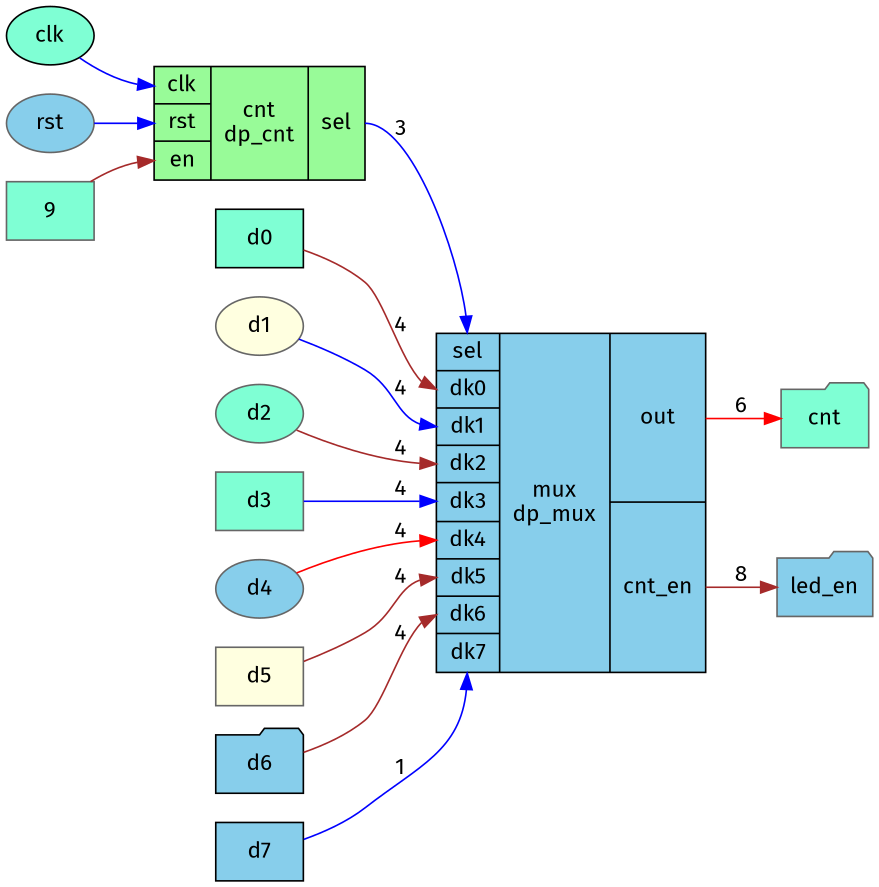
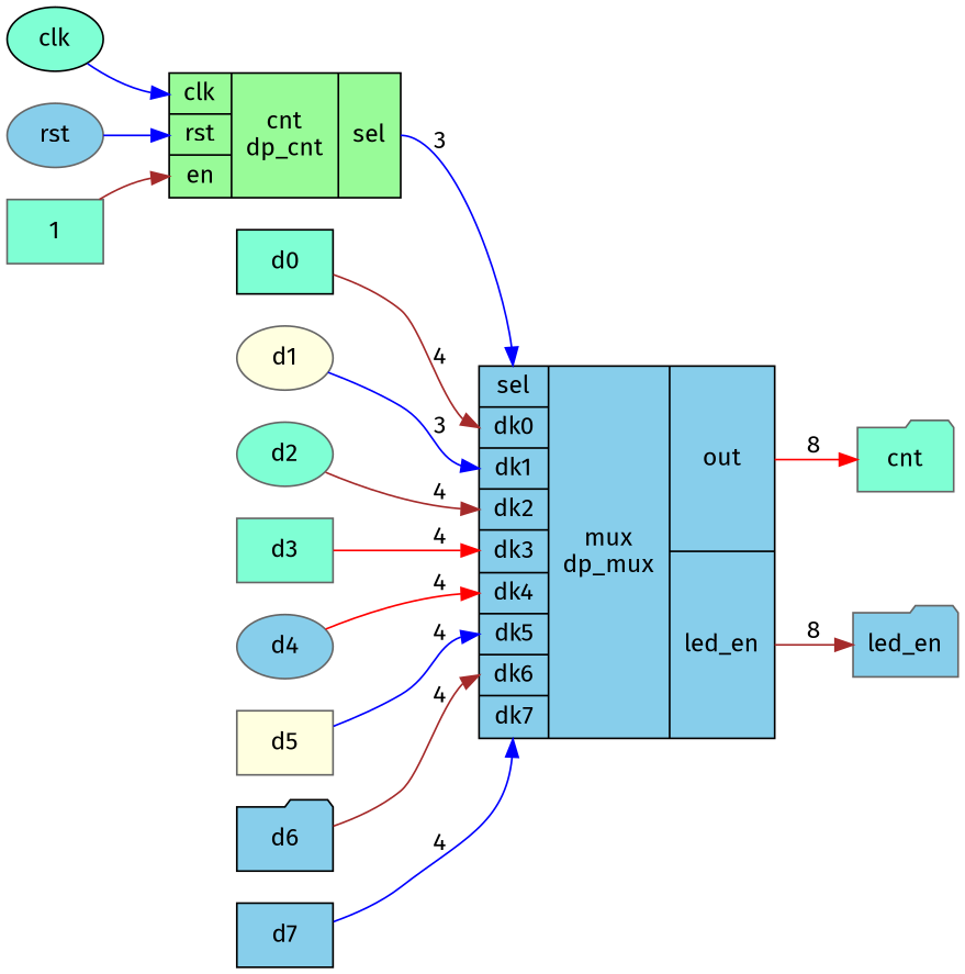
  digraph {
    fontname="Fira Sans"
    rankdir=LR
    node [color=gray40 fillcolor=aquamarine fontname="Fira Sans" shape=ellipse style=filled]
    edge [color=blue fontname="Fira Sans"]
    n1 [color=black label=clk]
    n2 [color=black fillcolor=palegreen label="{{<c0> clk | <c1> rst | <c2> en}|cnt\ndp_cnt|{<n0> sel}}" shape=record]
-   n3 [color=black fillcolor=skyblue label="{{<m0> sel| <m1> dk0 | <m2> dk1 | <m3> dk2 | <m4> dk3 | <m5> dk4 | <m6> dk5 | <m7> dk6 | <m8> dk7}|mux\ndp_mux|{<u0> out | <u1> cnt_en}}" shape=record]
+   n3 [color=black fillcolor=skyblue label="{{<m0> sel| <m1> dk0 | <m2> dk1 | <m3> dk2 | <m4> dk3 | <m5> dk4 | <m6> dk5 | <m7> dk6 | <m8> dk7}|mux\ndp_mux|{<u0> out | <u1> led_en}}" shape=record]
    n4 [fillcolor=skyblue label=rst]
    n5 [color=black label=d0 shape=box]
    n6 [label=cnt shape=folder]
    n7 [fillcolor=skyblue label=led_en shape=folder]
    n8 [fillcolor=lightyellow label=d1]
    n9 [label=d2]
    n10 [label=d3 shape=box]
    n11 [fillcolor=skyblue label=d4]
    n12 [fillcolor=lightyellow label=d5 shape=box]
    n13 [color=black fillcolor=skyblue label=d6 shape=folder]
    n14 [color=black fillcolor=skyblue label=d7 shape=box]
-   1 [shape=box label=9]
+   1 [shape=box]
    n1 -> n2 [headport=c0]
    n2 -> n3 [headport=m0 label=3 tailport=n0]
-   n3 -> n6 [color=red label=6 tailport=u0]
+   n3 -> n6 [color=red label=8 tailport=u0]
    n3 -> n7 [color=brown label=8 tailport=u1]
    n4 -> n2 [headport=c1]
    n5 -> n3 [color=brown headport=m1 label=4]
-   n8 -> n3 [headport=m2 label=4]
+   n8 -> n3 [headport=m2 label=3]
    n9 -> n3 [color=brown headport=m3 label=4]
-   n10 -> n3 [headport=m4 label=4]
+   n10 -> n3 [color=red headport=m4 label=4]
    n11 -> n3 [color=red headport=m5 label=4]
-   n12 -> n3 [color=brown headport=m6 label=4]
+   n12 -> n3 [headport=m6 label=4]
    n13 -> n3 [color=brown headport=m7 label=4]
-   n14 -> n3 [headport=m8 label=1]
+   n14 -> n3 [headport=m8 label=4]
    1 -> n2 [color=brown headport=c2]
  }
